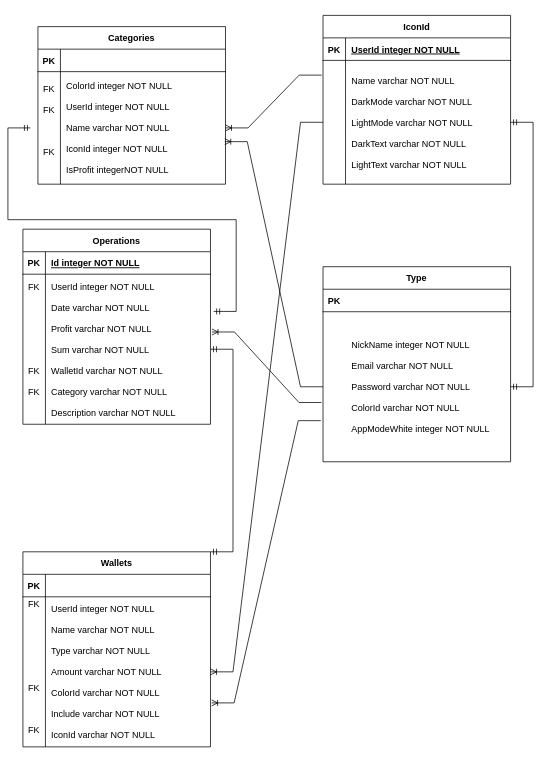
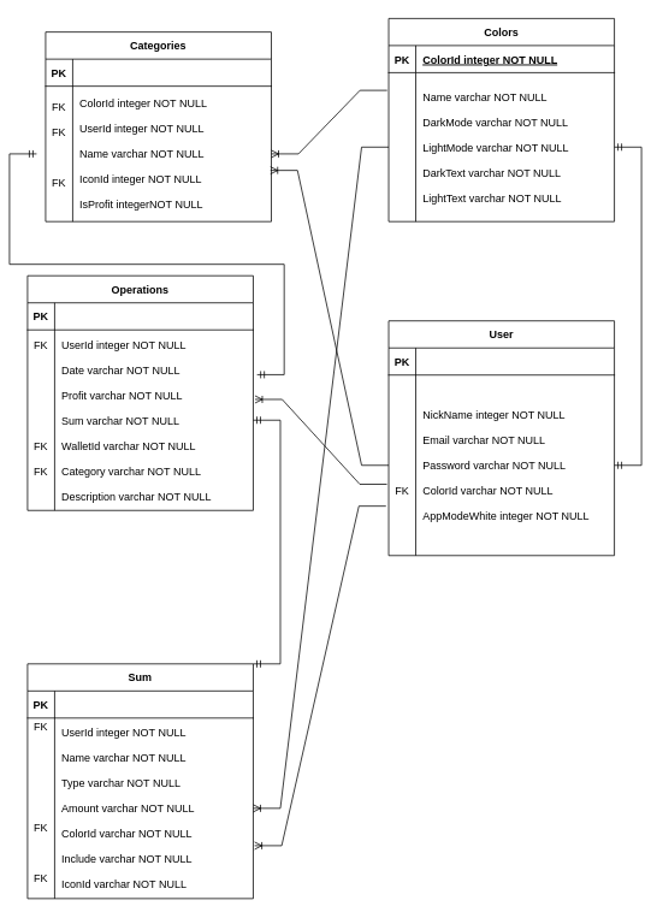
  <mxCell id="0" />
  <mxCell id="1" parent="0" />
- <mxCell id="2" value="IconId" style="shape=table;startSize=30;container=1;collapsible=1;childLayout=tableLayout;fixedRows=1;rowLines=0;fontStyle=1;align=center;resizeLast=1;" vertex="1" parent="1"><mxGeometry x="430" y="20" width="250" height="225" as="geometry" /></mxCell>
+ <mxCell id="2" value="Colors" style="shape=table;startSize=30;container=1;collapsible=1;childLayout=tableLayout;fixedRows=1;rowLines=0;fontStyle=1;align=center;resizeLast=1;" vertex="1" parent="1"><mxGeometry x="430" y="20" width="250" height="225" as="geometry" /></mxCell>
  <mxCell id="3" value="" style="shape=partialRectangle;collapsible=0;dropTarget=0;pointerEvents=0;fillColor=none;points=[[0,0.5],[1,0.5]];portConstraint=eastwest;top=0;left=0;right=0;bottom=1;" vertex="1" parent="2"><mxGeometry y="30" width="250" height="30" as="geometry" /></mxCell>
  <mxCell id="4" value="PK" style="shape=partialRectangle;overflow=hidden;connectable=0;fillColor=none;top=0;left=0;bottom=0;right=0;fontStyle=1;" vertex="1" parent="3"><mxGeometry width="30" height="30" as="geometry"><mxRectangle width="30" height="30" as="alternateBounds" /></mxGeometry></mxCell>
- <mxCell id="5" value="UserId integer NOT NULL " style="shape=partialRectangle;overflow=hidden;connectable=0;fillColor=none;top=0;left=0;bottom=0;right=0;align=left;spacingLeft=6;fontStyle=5;" vertex="1" parent="3"><mxGeometry x="30" width="220" height="30" as="geometry"><mxRectangle width="220" height="30" as="alternateBounds" /></mxGeometry></mxCell>
+ <mxCell id="5" value="ColorId integer NOT NULL " style="shape=partialRectangle;overflow=hidden;connectable=0;fillColor=none;top=0;left=0;bottom=0;right=0;align=left;spacingLeft=6;fontStyle=5;" vertex="1" parent="3"><mxGeometry x="30" width="220" height="30" as="geometry"><mxRectangle width="220" height="30" as="alternateBounds" /></mxGeometry></mxCell>
  <mxCell id="6" value="" style="shape=partialRectangle;collapsible=0;dropTarget=0;pointerEvents=0;fillColor=none;points=[[0,0.5],[1,0.5]];portConstraint=eastwest;top=0;left=0;right=0;bottom=0;" vertex="1" parent="2"><mxGeometry y="60" width="250" height="165" as="geometry" /></mxCell>
  <mxCell id="7" value="" style="shape=partialRectangle;overflow=hidden;connectable=0;fillColor=none;top=0;left=0;bottom=0;right=0;" vertex="1" parent="6"><mxGeometry width="30" height="165" as="geometry"><mxRectangle width="30" height="165" as="alternateBounds" /></mxGeometry></mxCell>
  <mxCell id="8" value="Name varchar NOT NULL&#10;&#10;DarkMode varchar NOT NULL&#10;&#10;LightMode varchar NOT NULL&#10;&#10;DarkText varchar NOT NULL&#10;&#10;LightText varchar NOT NULL" style="shape=partialRectangle;overflow=hidden;connectable=0;fillColor=none;top=0;left=0;bottom=0;right=0;align=left;spacingLeft=6;" vertex="1" parent="6"><mxGeometry x="30" width="220" height="165" as="geometry"><mxRectangle width="220" height="165" as="alternateBounds" /></mxGeometry></mxCell>
  <mxCell id="9" value="Operations" style="shape=table;startSize=30;container=1;collapsible=1;childLayout=tableLayout;fixedRows=1;rowLines=0;fontStyle=1;align=center;resizeLast=1;" vertex="1" parent="1"><mxGeometry x="30" y="305" width="250" height="260" as="geometry" /></mxCell>
  <mxCell id="10" value="" style="shape=partialRectangle;collapsible=0;dropTarget=0;pointerEvents=0;fillColor=none;points=[[0,0.5],[1,0.5]];portConstraint=eastwest;top=0;left=0;right=0;bottom=1;" vertex="1" parent="9"><mxGeometry y="30" width="250" height="30" as="geometry" /></mxCell>
  <mxCell id="11" value="PK" style="shape=partialRectangle;overflow=hidden;connectable=0;fillColor=none;top=0;left=0;bottom=0;right=0;fontStyle=1;" vertex="1" parent="10"><mxGeometry width="30" height="30" as="geometry"><mxRectangle width="30" height="30" as="alternateBounds" /></mxGeometry></mxCell>
- <mxCell id="12" value="Id integer NOT NULL " style="shape=partialRectangle;overflow=hidden;connectable=0;fillColor=none;top=0;left=0;bottom=0;right=0;align=left;spacingLeft=6;fontStyle=5;" vertex="1" parent="10"><mxGeometry x="30" width="220" height="30" as="geometry"><mxRectangle width="220" height="30" as="alternateBounds" /></mxGeometry></mxCell>
  <mxCell id="13" value="" style="shape=partialRectangle;collapsible=0;dropTarget=0;pointerEvents=0;fillColor=none;points=[[0,0.5],[1,0.5]];portConstraint=eastwest;top=0;left=0;right=0;bottom=0;" vertex="1" parent="9"><mxGeometry y="60" width="250" height="200" as="geometry" /></mxCell>
  <mxCell id="14" value="FK&#10;&#10;&#10;&#10;&#10;&#10;&#10;&#10;FK&#10;&#10;FK&#10;&#10;" style="shape=partialRectangle;overflow=hidden;connectable=0;fillColor=none;top=0;left=0;bottom=0;right=0;" vertex="1" parent="13"><mxGeometry width="30" height="200" as="geometry"><mxRectangle width="30" height="200" as="alternateBounds" /></mxGeometry></mxCell>
  <mxCell id="15" value="UserId integer NOT NULL&#10;&#10;Date varchar NOT NULL&#10;&#10;Profit varchar NOT NULL&#10;&#10;Sum varchar NOT NULL&#10;&#10;WalletId varchar NOT NULL&#10;&#10;Category varchar NOT NULL&#10;&#10;Description varchar NOT NULL" style="shape=partialRectangle;overflow=hidden;connectable=0;fillColor=none;top=0;left=0;bottom=0;right=0;align=left;spacingLeft=6;" vertex="1" parent="13"><mxGeometry x="30" width="220" height="200" as="geometry"><mxRectangle width="220" height="200" as="alternateBounds" /></mxGeometry></mxCell>
- <mxCell id="16" value="Type" style="shape=table;startSize=30;container=1;collapsible=1;childLayout=tableLayout;fixedRows=1;rowLines=0;fontStyle=1;align=center;resizeLast=1;" vertex="1" parent="1"><mxGeometry x="430" y="355" width="250" height="260" as="geometry" /></mxCell>
+ <mxCell id="16" value="User" style="shape=table;startSize=30;container=1;collapsible=1;childLayout=tableLayout;fixedRows=1;rowLines=0;fontStyle=1;align=center;resizeLast=1;" vertex="1" parent="1"><mxGeometry x="430" y="355" width="250" height="260" as="geometry" /></mxCell>
  <mxCell id="17" value="" style="shape=partialRectangle;collapsible=0;dropTarget=0;pointerEvents=0;fillColor=none;points=[[0,0.5],[1,0.5]];portConstraint=eastwest;top=0;left=0;right=0;bottom=1;" vertex="1" parent="16"><mxGeometry y="30" width="250" height="30" as="geometry" /></mxCell>
  <mxCell id="18" value="PK" style="shape=partialRectangle;overflow=hidden;connectable=0;fillColor=none;top=0;left=0;bottom=0;right=0;fontStyle=1;" vertex="1" parent="17"><mxGeometry width="30" height="30" as="geometry"><mxRectangle width="30" height="30" as="alternateBounds" /></mxGeometry></mxCell>
  <mxCell id="19" value="" style="shape=partialRectangle;collapsible=0;dropTarget=0;pointerEvents=0;fillColor=none;points=[[0,0.5],[1,0.5]];portConstraint=eastwest;top=0;left=0;right=0;bottom=0;" vertex="1" parent="16"><mxGeometry y="60" width="250" height="200" as="geometry" /></mxCell>
+ <mxCell id="20" value="&#10;&#10;&#10;&#10;&#10;&#10;FK&#10;&#10;" style="shape=partialRectangle;overflow=hidden;connectable=0;fillColor=none;top=0;left=0;bottom=0;right=0;" vertex="1" parent="19"><mxGeometry width="30" height="200" as="geometry"><mxRectangle width="30" height="200" as="alternateBounds" /></mxGeometry></mxCell>
  <mxCell id="21" value="NickName integer NOT NULL&#10;&#10;Email varchar NOT NULL&#10;&#10;Password varchar NOT NULL&#10;&#10;ColorId varchar NOT NULL&#10;&#10;AppModeWhite integer NOT NULL" style="shape=partialRectangle;overflow=hidden;connectable=0;fillColor=none;top=0;left=0;bottom=0;right=0;align=left;spacingLeft=6;" vertex="1" parent="19"><mxGeometry x="30" width="220" height="200" as="geometry"><mxRectangle width="220" height="200" as="alternateBounds" /></mxGeometry></mxCell>
- <mxCell id="22" value="Wallets" style="shape=table;startSize=30;container=1;collapsible=1;childLayout=tableLayout;fixedRows=1;rowLines=0;fontStyle=1;align=center;resizeLast=1;" vertex="1" parent="1"><mxGeometry x="30" y="735" width="250" height="260" as="geometry" /></mxCell>
+ <mxCell id="22" value="Sum" style="shape=table;startSize=30;container=1;collapsible=1;childLayout=tableLayout;fixedRows=1;rowLines=0;fontStyle=1;align=center;resizeLast=1;" vertex="1" parent="1"><mxGeometry x="30" y="735" width="250" height="260" as="geometry" /></mxCell>
  <mxCell id="23" value="" style="shape=partialRectangle;collapsible=0;dropTarget=0;pointerEvents=0;fillColor=none;points=[[0,0.5],[1,0.5]];portConstraint=eastwest;top=0;left=0;right=0;bottom=1;" vertex="1" parent="22"><mxGeometry y="30" width="250" height="30" as="geometry" /></mxCell>
  <mxCell id="24" value="PK" style="shape=partialRectangle;overflow=hidden;connectable=0;fillColor=none;top=0;left=0;bottom=0;right=0;fontStyle=1;" vertex="1" parent="23"><mxGeometry width="30" height="30" as="geometry"><mxRectangle width="30" height="30" as="alternateBounds" /></mxGeometry></mxCell>
  <mxCell id="25" value="" style="shape=partialRectangle;collapsible=0;dropTarget=0;pointerEvents=0;fillColor=none;points=[[0,0.5],[1,0.5]];portConstraint=eastwest;top=0;left=0;right=0;bottom=0;" vertex="1" parent="22"><mxGeometry y="60" width="250" height="200" as="geometry" /></mxCell>
  <mxCell id="26" value="FK&#10;&#10; &#10;&#10;&#10;&#10;&#10;&#10;FK&#10;&#10;&#10;&#10;FK&#10;" style="shape=partialRectangle;overflow=hidden;connectable=0;fillColor=none;top=0;left=0;bottom=0;right=0;" vertex="1" parent="25"><mxGeometry width="30" height="200" as="geometry"><mxRectangle width="30" height="200" as="alternateBounds" /></mxGeometry></mxCell>
  <mxCell id="27" value="UserId integer NOT NULL&#10;&#10;Name varchar NOT NULL&#10;&#10;Type varchar NOT NULL&#10;&#10;Amount varchar NOT NULL&#10;&#10;ColorId varchar NOT NULL&#10;&#10;Include varchar NOT NULL&#10;&#10;IconId varchar NOT NULL" style="shape=partialRectangle;overflow=hidden;connectable=0;fillColor=none;top=0;left=0;bottom=0;right=0;align=left;spacingLeft=6;" vertex="1" parent="25"><mxGeometry x="30" width="220" height="200" as="geometry"><mxRectangle width="220" height="200" as="alternateBounds" /></mxGeometry></mxCell>
  <mxCell id="28" value="" style="edgeStyle=entityRelationEdgeStyle;fontSize=12;html=1;endArrow=ERmandOne;startArrow=ERmandOne;rounded=0;entryX=1;entryY=0.5;entryDx=0;entryDy=0;exitX=1;exitY=0.5;exitDx=0;exitDy=0;" edge="1" parent="1" source="19" target="6"><mxGeometry width="100" height="100" relative="1" as="geometry"><mxPoint x="310" y="445" as="sourcePoint" /><mxPoint x="410" y="345" as="targetPoint" /></mxGeometry></mxCell>
  <mxCell id="29" value="" style="edgeStyle=entityRelationEdgeStyle;fontSize=12;html=1;endArrow=ERoneToMany;rounded=0;exitX=0;exitY=0.5;exitDx=0;exitDy=0;entryX=1;entryY=0.5;entryDx=0;entryDy=0;" edge="1" parent="1" source="6" target="25"><mxGeometry width="100" height="100" relative="1" as="geometry"><mxPoint x="300" y="145" as="sourcePoint" /><mxPoint x="360" y="640" as="targetPoint" /><Array as="points"><mxPoint x="370" y="295" /></Array></mxGeometry></mxCell>
  <mxCell id="30" value="" style="edgeStyle=entityRelationEdgeStyle;fontSize=12;html=1;endArrow=ERoneToMany;rounded=0;exitX=-0.007;exitY=0.119;exitDx=0;exitDy=0;entryX=1;entryY=0.5;entryDx=0;entryDy=0;exitPerimeter=0;" edge="1" parent="1" source="6" target="34"><mxGeometry width="100" height="100" relative="1" as="geometry"><mxPoint x="330" y="455" as="sourcePoint" /><mxPoint x="350" y="285" as="targetPoint" /><Array as="points"><mxPoint x="400" y="225" /></Array></mxGeometry></mxCell>
  <mxCell id="31" value="Categories" style="shape=table;startSize=30;container=1;collapsible=1;childLayout=tableLayout;fixedRows=1;rowLines=0;fontStyle=1;align=center;resizeLast=1;" vertex="1" parent="1"><mxGeometry x="50" y="35" width="250" height="210" as="geometry" /></mxCell>
  <mxCell id="32" value="" style="shape=partialRectangle;collapsible=0;dropTarget=0;pointerEvents=0;fillColor=none;points=[[0,0.5],[1,0.5]];portConstraint=eastwest;top=0;left=0;right=0;bottom=1;" vertex="1" parent="31"><mxGeometry y="30" width="250" height="30" as="geometry" /></mxCell>
  <mxCell id="33" value="PK" style="shape=partialRectangle;overflow=hidden;connectable=0;fillColor=none;top=0;left=0;bottom=0;right=0;fontStyle=1;" vertex="1" parent="32"><mxGeometry width="30" height="30" as="geometry"><mxRectangle width="30" height="30" as="alternateBounds" /></mxGeometry></mxCell>
  <mxCell id="34" value="" style="shape=partialRectangle;collapsible=0;dropTarget=0;pointerEvents=0;fillColor=none;points=[[0,0.5],[1,0.5]];portConstraint=eastwest;top=0;left=0;right=0;bottom=0;" vertex="1" parent="31"><mxGeometry y="60" width="250" height="150" as="geometry" /></mxCell>
  <mxCell id="35" value="&#10;FK&#10;&#10;FK&#10;&#10;&#10;&#10;FK&#10;&#10;&#10;" style="shape=partialRectangle;overflow=hidden;connectable=0;fillColor=none;top=0;left=0;bottom=0;right=0;" vertex="1" parent="34"><mxGeometry width="30" height="150" as="geometry"><mxRectangle width="30" height="150" as="alternateBounds" /></mxGeometry></mxCell>
  <mxCell id="36" value="ColorId integer NOT NULL&#10;&#10;UserId integer NOT NULL&#10;&#10;Name varchar NOT NULL&#10;&#10;IconId integer NOT NULL&#10;&#10;IsProfit integerNOT NULL" style="shape=partialRectangle;overflow=hidden;connectable=0;fillColor=none;top=0;left=0;bottom=0;right=0;align=left;spacingLeft=6;" vertex="1" parent="34"><mxGeometry x="30" width="220" height="150" as="geometry"><mxRectangle width="220" height="150" as="alternateBounds" /></mxGeometry></mxCell>
  <mxCell id="37" value="" style="edgeStyle=entityRelationEdgeStyle;fontSize=12;html=1;endArrow=ERoneToMany;rounded=0;exitX=0;exitY=0.5;exitDx=0;exitDy=0;entryX=0.996;entryY=0.622;entryDx=0;entryDy=0;entryPerimeter=0;" edge="1" parent="1" source="19" target="34"><mxGeometry width="100" height="100" relative="1" as="geometry"><mxPoint x="448" y="285" as="sourcePoint" /><mxPoint x="320" y="355" as="targetPoint" /><Array as="points"><mxPoint x="420" y="410" /></Array></mxGeometry></mxCell>
  <mxCell id="38" value="" style="edgeStyle=entityRelationEdgeStyle;fontSize=12;html=1;endArrow=ERoneToMany;rounded=0;exitX=-0.008;exitY=0.605;exitDx=0;exitDy=0;entryX=1.008;entryY=0.385;entryDx=0;entryDy=0;entryPerimeter=0;exitPerimeter=0;" edge="1" parent="1" source="19" target="13"><mxGeometry width="100" height="100" relative="1" as="geometry"><mxPoint x="440" y="525" as="sourcePoint" /><mxPoint x="309" y="198" as="targetPoint" /><Array as="points"><mxPoint x="430" y="420" /></Array></mxGeometry></mxCell>
  <mxCell id="39" value="" style="edgeStyle=entityRelationEdgeStyle;fontSize=12;html=1;endArrow=ERoneToMany;rounded=0;exitX=-0.012;exitY=0.726;exitDx=0;exitDy=0;entryX=1.006;entryY=0.707;entryDx=0;entryDy=0;entryPerimeter=0;exitPerimeter=0;" edge="1" parent="1" source="19" target="25"><mxGeometry width="100" height="100" relative="1" as="geometry"><mxPoint x="438" y="546" as="sourcePoint" /><mxPoint x="332" y="452" as="targetPoint" /><Array as="points"><mxPoint x="440" y="430" /></Array></mxGeometry></mxCell>
  <mxCell id="40" value="" style="edgeStyle=entityRelationEdgeStyle;fontSize=12;html=1;endArrow=ERmandOne;startArrow=ERmandOne;rounded=0;exitX=1.017;exitY=0.248;exitDx=0;exitDy=0;exitPerimeter=0;" edge="1" parent="1" source="13"><mxGeometry width="100" height="100" relative="1" as="geometry"><mxPoint x="260" y="375" as="sourcePoint" /><mxPoint x="40" y="170" as="targetPoint" /><Array as="points"><mxPoint x="50" y="235" /><mxPoint x="340" y="355" /><mxPoint x="20" y="395" /></Array></mxGeometry></mxCell>
  <mxCell id="41" value="" style="edgeStyle=entityRelationEdgeStyle;fontSize=12;html=1;endArrow=ERmandOne;startArrow=ERmandOne;rounded=0;entryX=1;entryY=0.5;entryDx=0;entryDy=0;exitX=1;exitY=0;exitDx=0;exitDy=0;" edge="1" parent="1" source="22" target="13"><mxGeometry width="100" height="100" relative="1" as="geometry"><mxPoint x="240" y="665" as="sourcePoint" /><mxPoint x="340" y="565" as="targetPoint" /></mxGeometry></mxCell>
